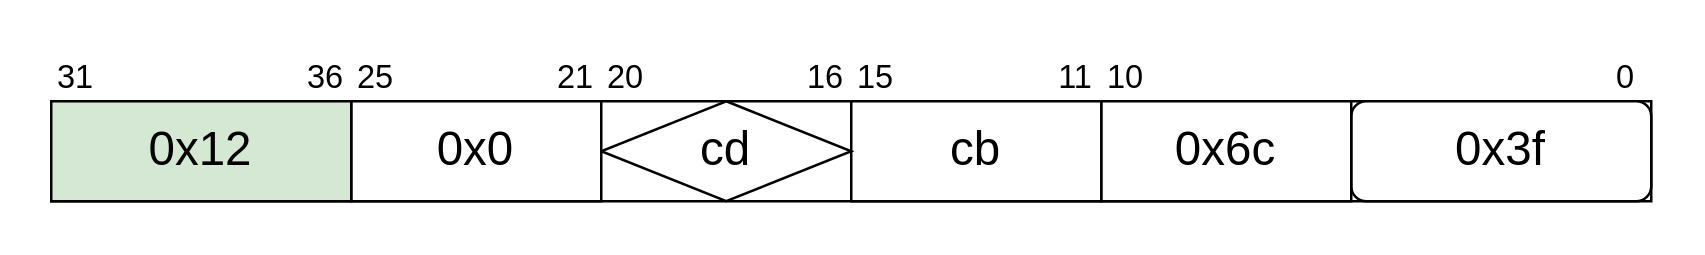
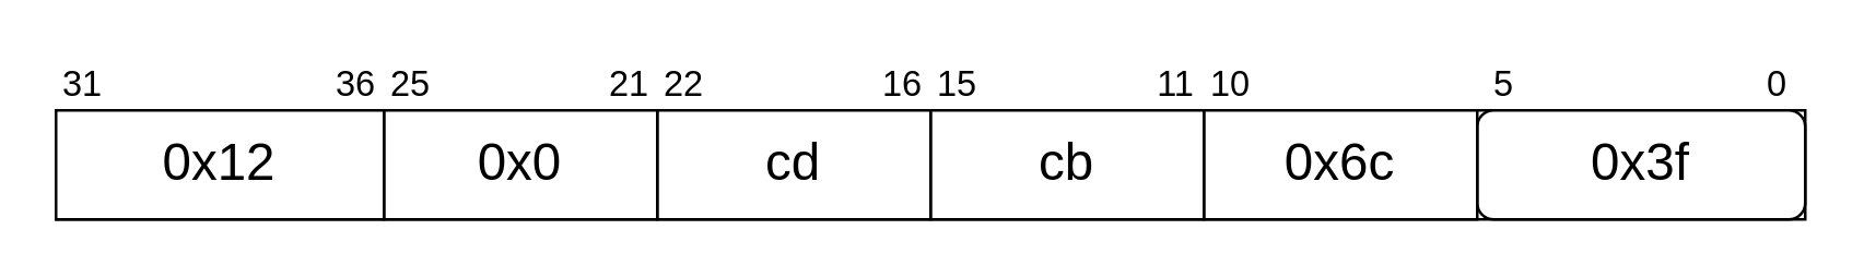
  <mxCell id="0" />
  <mxCell id="1" parent="0" />
  <mxCell id="2" value="" style="rounded=0;whiteSpace=wrap;html=1;" parent="1" vertex="1"><mxGeometry x="20" y="40" width="640" height="40" as="geometry" /></mxCell>
  <mxCell id="3" value="0x3f" style="whiteSpace=wrap;html=1;fontSize=19;rounded=1;" parent="1" vertex="1"><mxGeometry x="540" y="40" width="120" height="40" as="geometry" /></mxCell>
  <mxCell id="4" value="0x6c" style="rounded=0;whiteSpace=wrap;html=1;fontSize=19;" parent="1" vertex="1"><mxGeometry x="440" y="40" width="100" height="40" as="geometry" /></mxCell>
  <mxCell id="5" value="cb" style="rounded=0;whiteSpace=wrap;html=1;fontSize=19;" parent="1" vertex="1"><mxGeometry x="340" y="40" width="100" height="40" as="geometry" /></mxCell>
- <mxCell id="6" value="cd" style="rhombus;whiteSpace=wrap;html=1;fontSize=19;" parent="1" vertex="1"><mxGeometry x="240" y="40" width="100" height="40" as="geometry" /></mxCell>
+ <mxCell id="6" value="cd" style="rounded=0;whiteSpace=wrap;html=1;fontSize=19;" parent="1" vertex="1"><mxGeometry x="240" y="40" width="100" height="40" as="geometry" /></mxCell>
  <mxCell id="7" value="0x0" style="rounded=0;whiteSpace=wrap;html=1;fontSize=19;" parent="1" vertex="1"><mxGeometry x="140" y="40" width="100" height="40" as="geometry" /></mxCell>
- <mxCell id="8" value="0x12" style="rounded=0;whiteSpace=wrap;html=1;fontSize=19;fillColor=#d5e8d4;" parent="1" vertex="1"><mxGeometry x="20" y="40" width="120" height="40" as="geometry" /></mxCell>
+ <mxCell id="8" value="0x12" style="rounded=0;whiteSpace=wrap;html=1;fontSize=19;" parent="1" vertex="1"><mxGeometry x="20" y="40" width="120" height="40" as="geometry" /></mxCell>
  <mxCell id="9" value="0" style="text;html=1;strokeColor=none;fillColor=none;align=center;verticalAlign=middle;whiteSpace=wrap;rounded=0;fontSize=13;" parent="1" vertex="1"><mxGeometry x="640" y="20" width="20" height="20" as="geometry" /></mxCell>
  <mxCell id="10" value="16" style="text;html=1;strokeColor=none;fillColor=none;align=center;verticalAlign=middle;whiteSpace=wrap;rounded=0;fontSize=13;" parent="1" vertex="1"><mxGeometry x="320" y="20" width="20" height="20" as="geometry" /></mxCell>
+ <mxCell id="11" value="5" style="text;html=1;strokeColor=none;fillColor=none;align=center;verticalAlign=middle;whiteSpace=wrap;rounded=0;fontSize=13;" parent="1" vertex="1"><mxGeometry x="540" y="20" width="20" height="20" as="geometry" /></mxCell>
  <mxCell id="12" value="15" style="text;html=1;strokeColor=none;fillColor=none;align=center;verticalAlign=middle;whiteSpace=wrap;rounded=0;fontSize=13;" parent="1" vertex="1"><mxGeometry x="340" y="20" width="20" height="20" as="geometry" /></mxCell>
  <mxCell id="13" value="10" style="text;html=1;strokeColor=none;fillColor=none;align=center;verticalAlign=middle;whiteSpace=wrap;rounded=0;fontSize=13;" parent="1" vertex="1"><mxGeometry x="440" y="20" width="20" height="20" as="geometry" /></mxCell>
  <mxCell id="14" value="31" style="text;html=1;strokeColor=none;fillColor=none;align=center;verticalAlign=middle;whiteSpace=wrap;rounded=0;fontSize=13;" parent="1" vertex="1"><mxGeometry x="20" y="20" width="20" height="20" as="geometry" /></mxCell>
  <mxCell id="15" value="25" style="text;html=1;strokeColor=none;fillColor=none;align=center;verticalAlign=middle;whiteSpace=wrap;rounded=0;fontSize=13;" parent="1" vertex="1"><mxGeometry x="140" y="20" width="20" height="20" as="geometry" /></mxCell>
  <mxCell id="16" value="21" style="text;html=1;strokeColor=none;fillColor=none;align=center;verticalAlign=middle;whiteSpace=wrap;rounded=0;fontSize=13;" parent="1" vertex="1"><mxGeometry x="220" y="20" width="20" height="20" as="geometry" /></mxCell>
- <mxCell id="17" value="20" style="text;html=1;strokeColor=none;fillColor=none;align=center;verticalAlign=middle;whiteSpace=wrap;rounded=0;fontSize=13;" parent="1" vertex="1"><mxGeometry x="240" y="20" width="20" height="20" as="geometry" /></mxCell>
+ <mxCell id="17" value="22" style="text;html=1;strokeColor=none;fillColor=none;align=center;verticalAlign=middle;whiteSpace=wrap;rounded=0;fontSize=13;" parent="1" vertex="1"><mxGeometry x="240" y="20" width="20" height="20" as="geometry" /></mxCell>
  <mxCell id="18" value="11" style="text;html=1;strokeColor=none;fillColor=none;align=center;verticalAlign=middle;whiteSpace=wrap;rounded=0;fontSize=13;" parent="1" vertex="1"><mxGeometry x="420" y="20" width="20" height="20" as="geometry" /></mxCell>
  <mxCell id="19" value="36" style="text;html=1;strokeColor=none;fillColor=none;align=center;verticalAlign=middle;whiteSpace=wrap;rounded=0;fontSize=13;" parent="1" vertex="1"><mxGeometry x="120" y="20" width="20" height="20" as="geometry" /></mxCell>
